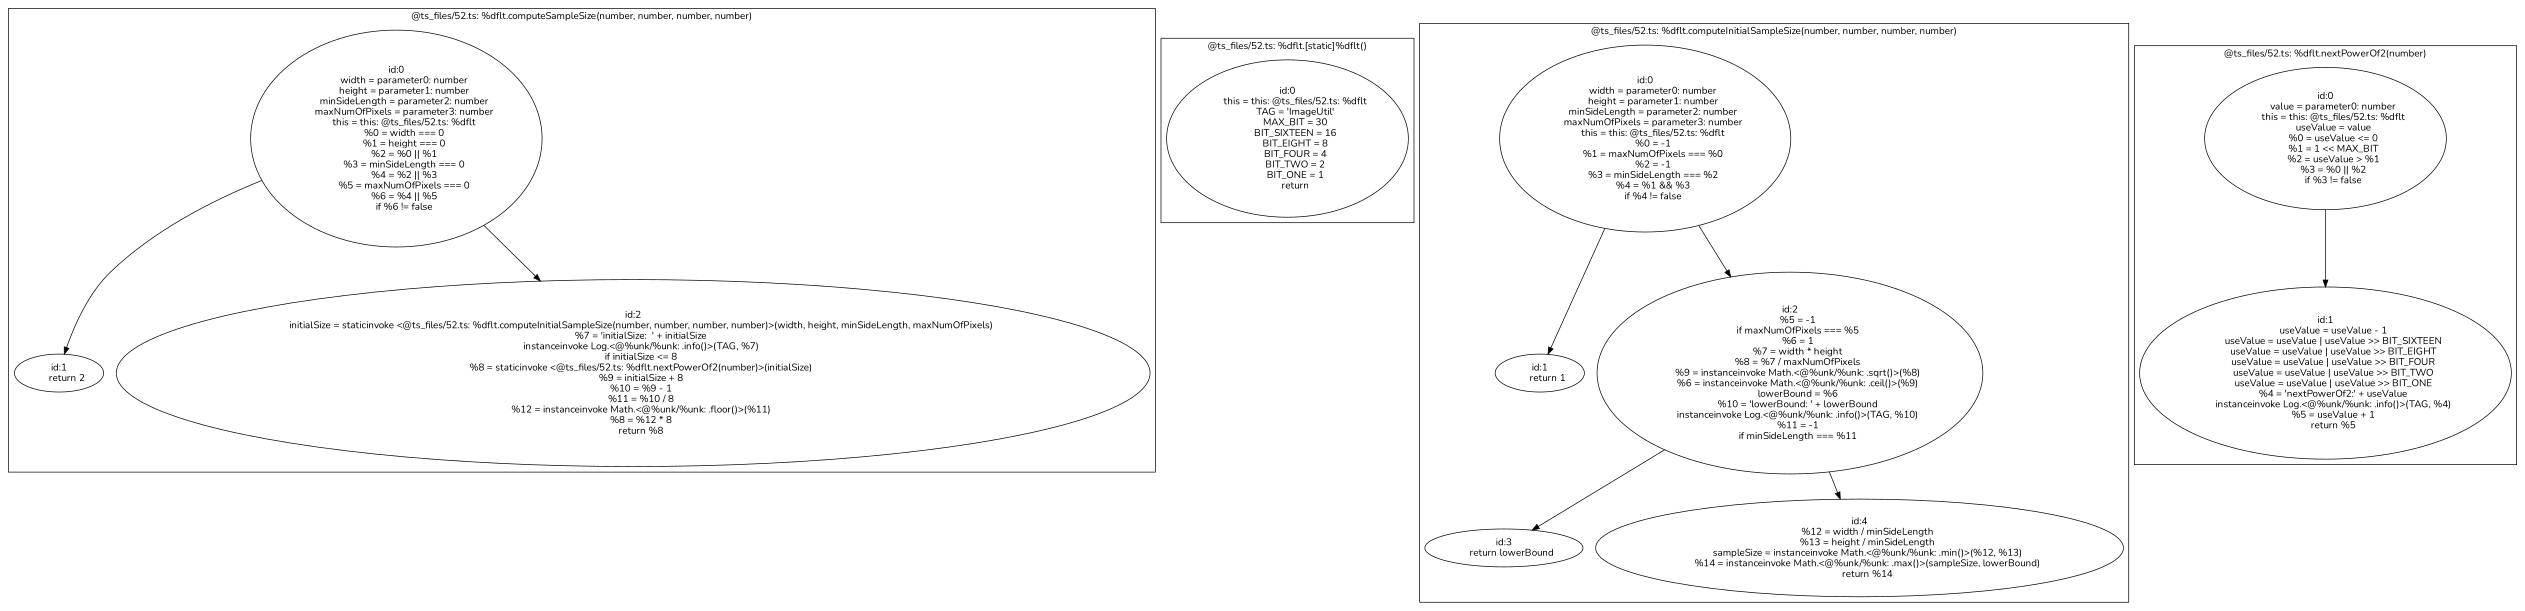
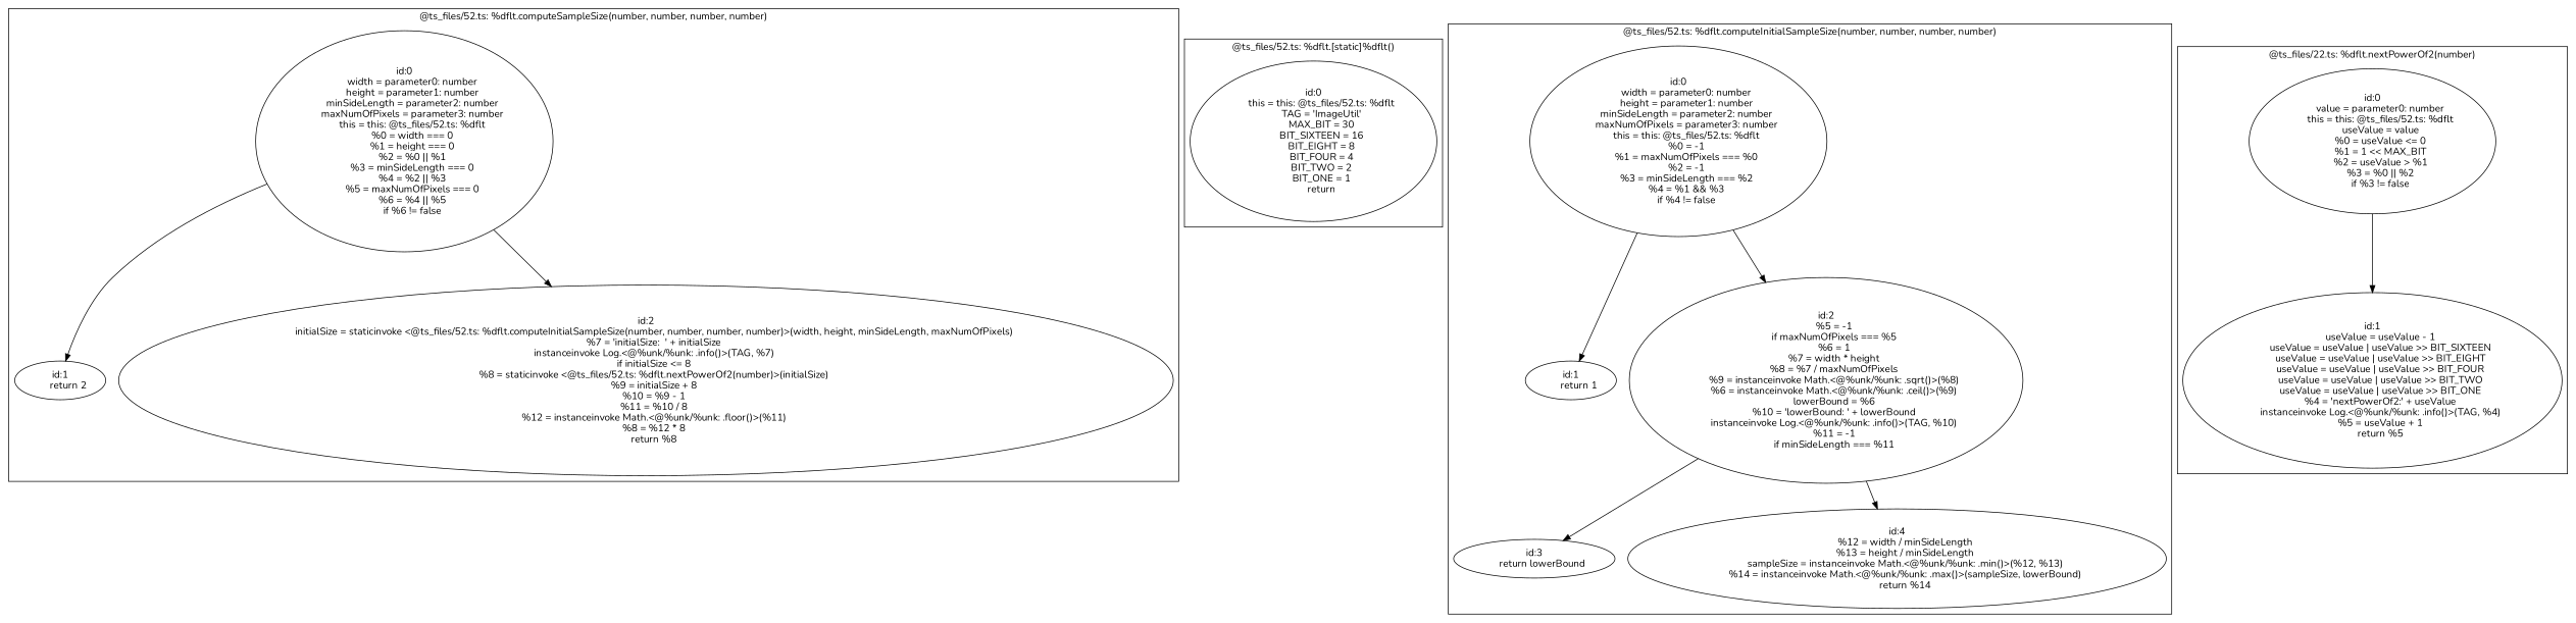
  digraph {
    fontname=Nunito
    node [fontname=Nunito]
    edge [fontname=Nunito]
    n1 [label="id:0\n      width = parameter0: number\n      height = parameter1: number\n      minSideLength = parameter2: number\n      maxNumOfPixels = parameter3: number\n      this = this: @ts_files/52.ts: %dflt\n      %0 = width === 0\n      %1 = height === 0\n      %2 = %0 || %1\n      %3 = minSideLength === 0\n      %4 = %2 || %3\n      %5 = maxNumOfPixels === 0\n      %6 = %4 || %5\n      if %6 != false"]
    n2 [label="id:1\n      return 2"]
    n3 [label="id:2\n      initialSize = staticinvoke <@ts_files/52.ts: %dflt.computeInitialSampleSize(number, number, number, number)>(width, height, minSideLength, maxNumOfPixels)\n      %7 = 'initialSize:  ' + initialSize\n      instanceinvoke Log.<@%unk/%unk: .info()>(TAG, %7)\n      if initialSize <= 8\n      %8 = staticinvoke <@ts_files/52.ts: %dflt.nextPowerOf2(number)>(initialSize)\n      %9 = initialSize + 8\n      %10 = %9 - 1\n      %11 = %10 / 8\n      %12 = instanceinvoke Math.<@%unk/%unk: .floor()>(%11)\n      %8 = %12 * 8\n      return %8"]
    n4 [label="id:0\n      this = this: @ts_files/52.ts: %dflt\n      TAG = 'ImageUtil'\n      MAX_BIT = 30\n      BIT_SIXTEEN = 16\n      BIT_EIGHT = 8\n      BIT_FOUR = 4\n      BIT_TWO = 2\n      BIT_ONE = 1\n      return"]
    n5 [label="id:0\n      width = parameter0: number\n      height = parameter1: number\n      minSideLength = parameter2: number\n      maxNumOfPixels = parameter3: number\n      this = this: @ts_files/52.ts: %dflt\n      %0 = -1\n      %1 = maxNumOfPixels === %0\n      %2 = -1\n      %3 = minSideLength === %2\n      %4 = %1 && %3\n      if %4 != false"]
    n6 [label="id:1\n      return 1"]
    n7 [label="id:2\n      %5 = -1\n      if maxNumOfPixels === %5\n      %6 = 1\n      %7 = width * height\n      %8 = %7 / maxNumOfPixels\n      %9 = instanceinvoke Math.<@%unk/%unk: .sqrt()>(%8)\n      %6 = instanceinvoke Math.<@%unk/%unk: .ceil()>(%9)\n      lowerBound = %6\n      %10 = 'lowerBound: ' + lowerBound\n      instanceinvoke Log.<@%unk/%unk: .info()>(TAG, %10)\n      %11 = -1\n      if minSideLength === %11"]
    n8 [label="id:3\n      return lowerBound"]
    n9 [label="id:4\n      %12 = width / minSideLength\n      %13 = height / minSideLength\n      sampleSize = instanceinvoke Math.<@%unk/%unk: .min()>(%12, %13)\n      %14 = instanceinvoke Math.<@%unk/%unk: .max()>(sampleSize, lowerBound)\n      return %14"]
    n10 [label="id:0\n      value = parameter0: number\n      this = this: @ts_files/52.ts: %dflt\n      useValue = value\n      %0 = useValue <= 0\n      %1 = 1 << MAX_BIT\n      %2 = useValue > %1\n      %3 = %0 || %2\n      if %3 != false"]
    n11 [label="id:1\n      useValue = useValue - 1\n      useValue = useValue | useValue >> BIT_SIXTEEN\n      useValue = useValue | useValue >> BIT_EIGHT\n      useValue = useValue | useValue >> BIT_FOUR\n      useValue = useValue | useValue >> BIT_TWO\n      useValue = useValue | useValue >> BIT_ONE\n      %4 = 'nextPowerOf2:' + useValue\n      instanceinvoke Log.<@%unk/%unk: .info()>(TAG, %4)\n      %5 = useValue + 1\n      return %5"]
    subgraph cluster_1 {
      label="@ts_files/52.ts: %dflt.computeSampleSize(number, number, number, number)"
      n1
      n2
      n3
    }
    subgraph cluster_2 {
      label="@ts_files/52.ts: %dflt.computeInitialSampleSize(number, number, number, number)"
      n5
      n6
      n7
      n8
      n9
    }
    subgraph cluster_3 {
      label="@ts_files/52.ts: %dflt.[static]%dflt()"
      n4
    }
    subgraph cluster_4 {
-     label="@ts_files/52.ts: %dflt.nextPowerOf2(number)"
+     label="@ts_files/22.ts: %dflt.nextPowerOf2(number)"
      n10
      n11
    }
    n1 -> n2
    n1 -> n3
    n5 -> n6
    n5 -> n7
    n7 -> n8
    n7 -> n9
    n10 -> n11
  }
